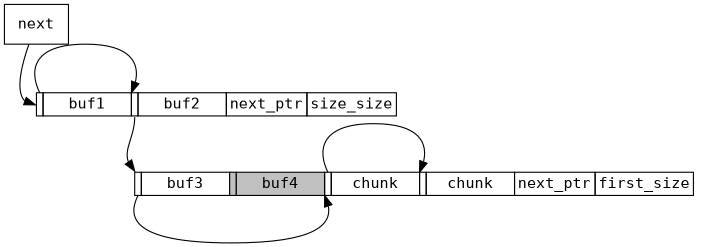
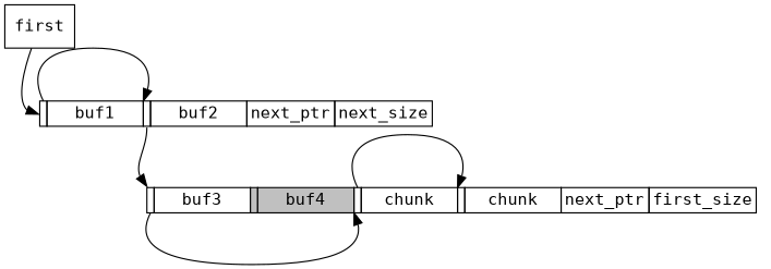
  digraph {
    fontname="DejaVu Sans Mono"
    node [fontname="DejaVu Sans Mono" shape=plaintext]
    edge [fontname="DejaVu Sans Mono"]
-   n1 [label=<         <table border="0" cellborder="1" cellspacing="0">             <tr>                 <td port="f1.0"></td>                 <td port="f1" width="80">buf1</td>                 <td port="f2.0"></td>                 <td port="f2" width="80">buf2</td>                 <td port="f3">next_ptr</td>                 <td>size_size</td>             </tr>         </table>     >]
+   n1 [label=<         <table border="0" cellborder="1" cellspacing="0">             <tr>                 <td port="f1.0"></td>                 <td port="f1" width="80">buf1</td>                 <td port="f2.0"></td>                 <td port="f2" width="80">buf2</td>                 <td port="f3">next_ptr</td>                 <td>next_size</td>             </tr>         </table>     >]
    n2 [label=<         <table border="0" cellborder="1" cellspacing="0">             <tr>                 <td port="f1.0"></td>                 <td port="f1" width="80">buf3</td>                 <td bgcolor="gray" port="f2.0"></td>                 <td bgcolor="gray" port="f2" width="80">buf4</td>                 <td port="f3.0"></td>                 <td port="f3" width="80">chunk</td>                 <td port="f4.0"></td>                 <td port="f4" width="80">chunk</td>                 <td port="f5">next_ptr</td>                 <td>first_size</td>             </tr>         </table>     >]
-   n3 [label=next shape=box]
+   n3 [label=first shape=box]
    n1 -> n1 [headport="f2.0:nw" tailport="f1.0:n"]
    n1 -> n2 [headport="f1.0:nw" tailport="f2.0:s"]
    n2 -> n2 [headport="f3.0:sw" tailport="f1.0:s"]
    n2 -> n2 [headport="f4.0:nw" tailport="f3.0:n"]
    n3 -> n1 [headport="f1.0:w"]
  }
